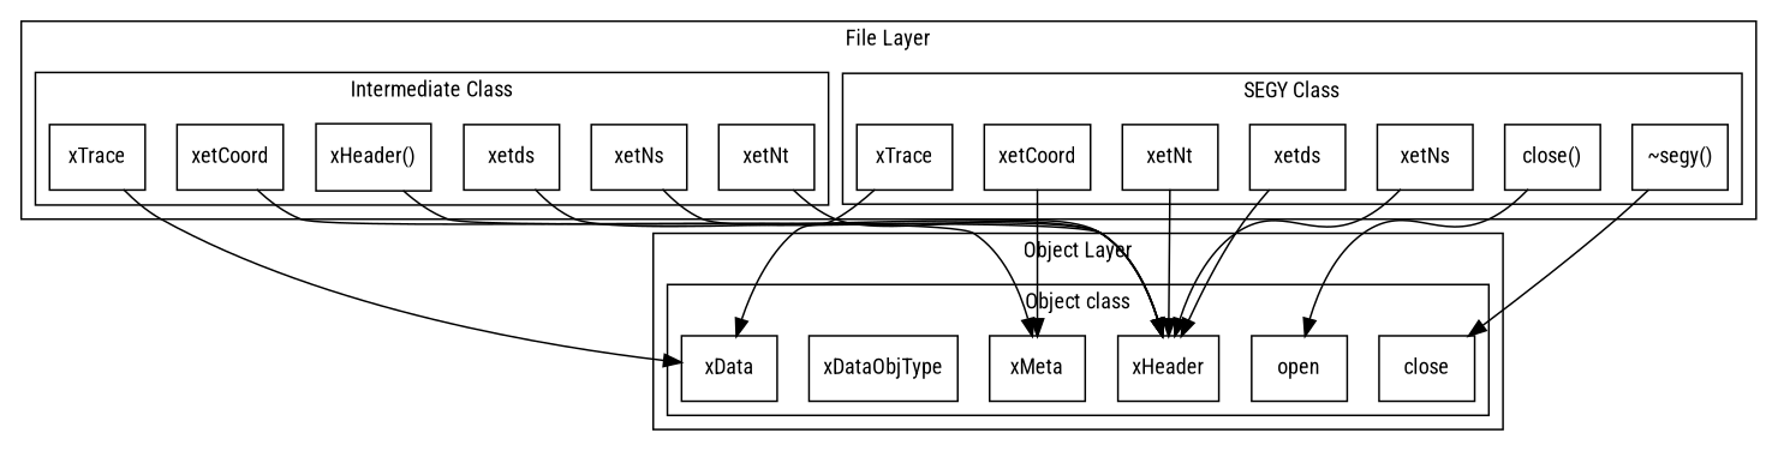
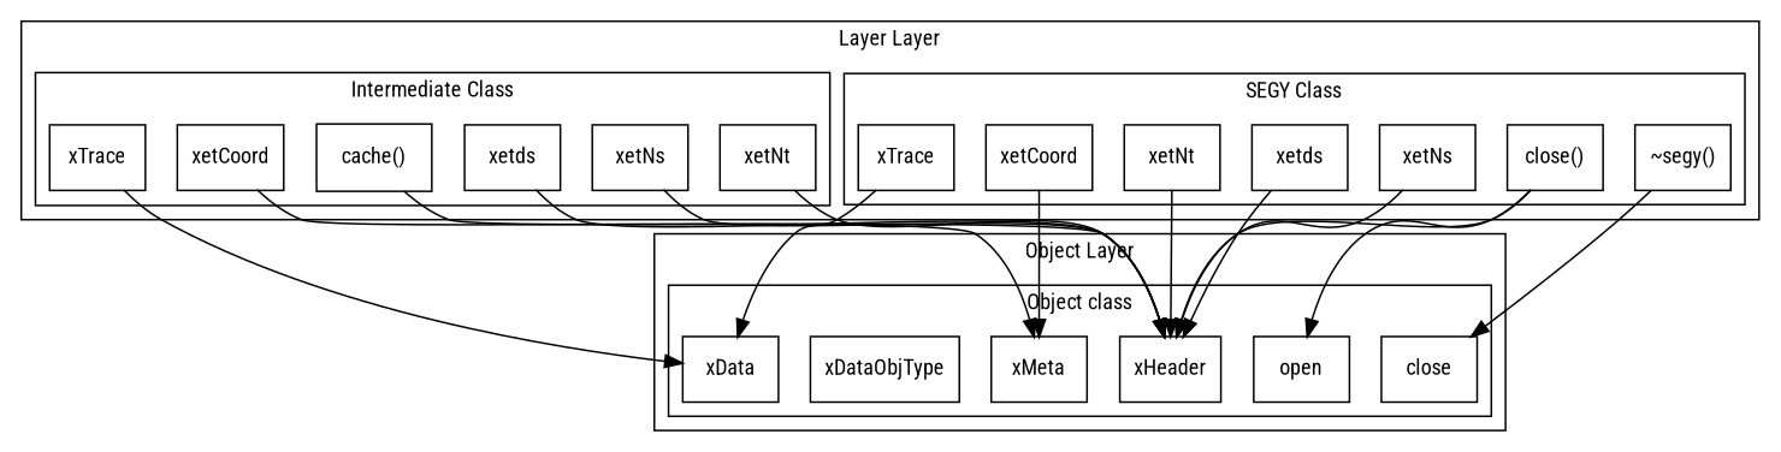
  digraph {
    fontname="Roboto Condensed"
    fontsize=12
    node [fontname="Roboto Condensed" fontsize=12 shape=record]
    edge [fontname="Roboto Condensed" fontsize=12]
    n1 [label="{open}"]
    n2 [label="{close}"]
    n3 [label="{xHeader}"]
    n4 [label="{xMeta}"]
    n5 [label="{xDataObjType}"]
    n6 [label="{xData}"]
-   n7 [label="xHeader()"]
+   n7 [label="cache()"]
    n8 [label="{xetNt}"]
    n9 [label="{xetNs}"]
    n10 [label="{xetds}"]
    n11 [label="{xetCoord}"]
    n12 [label="{xTrace}"]
    n13 [label="close()"]
    n14 [label="~segy()"]
    n15 [label="{xetNt}"]
    n16 [label="{xetNs}"]
    n17 [label="{xetds}"]
    n18 [label="{xetCoord}"]
    n19 [label="{xTrace}"]
    subgraph cluster_1 {
      label="Object Layer"
      subgraph cluster_2 {
        label="Object class"
        n1
        n2
        n3
        n4
        n5
        n6
      }
    }
    subgraph cluster_3 {
-     label="File Layer"
+     label="Layer Layer"
      subgraph cluster_4 {
        label="Intermediate Class"
        n7
        n8
        n9
        n10
        n11
        n12
      }
      subgraph cluster_5 {
        label="SEGY Class"
        n13
        n14
        n15
        n16
        n17
        n18
        n19
      }
    }
    n7 -> n3
    n8 -> n3
    n9 -> n3
    n10 -> n3
    n11 -> n4
    n12 -> n6
    n13 -> n1
+   n13 -> n3
    n14 -> n2
    n15 -> n3
    n16 -> n3
    n17 -> n3
    n18 -> n4
    n19 -> n6
  }
